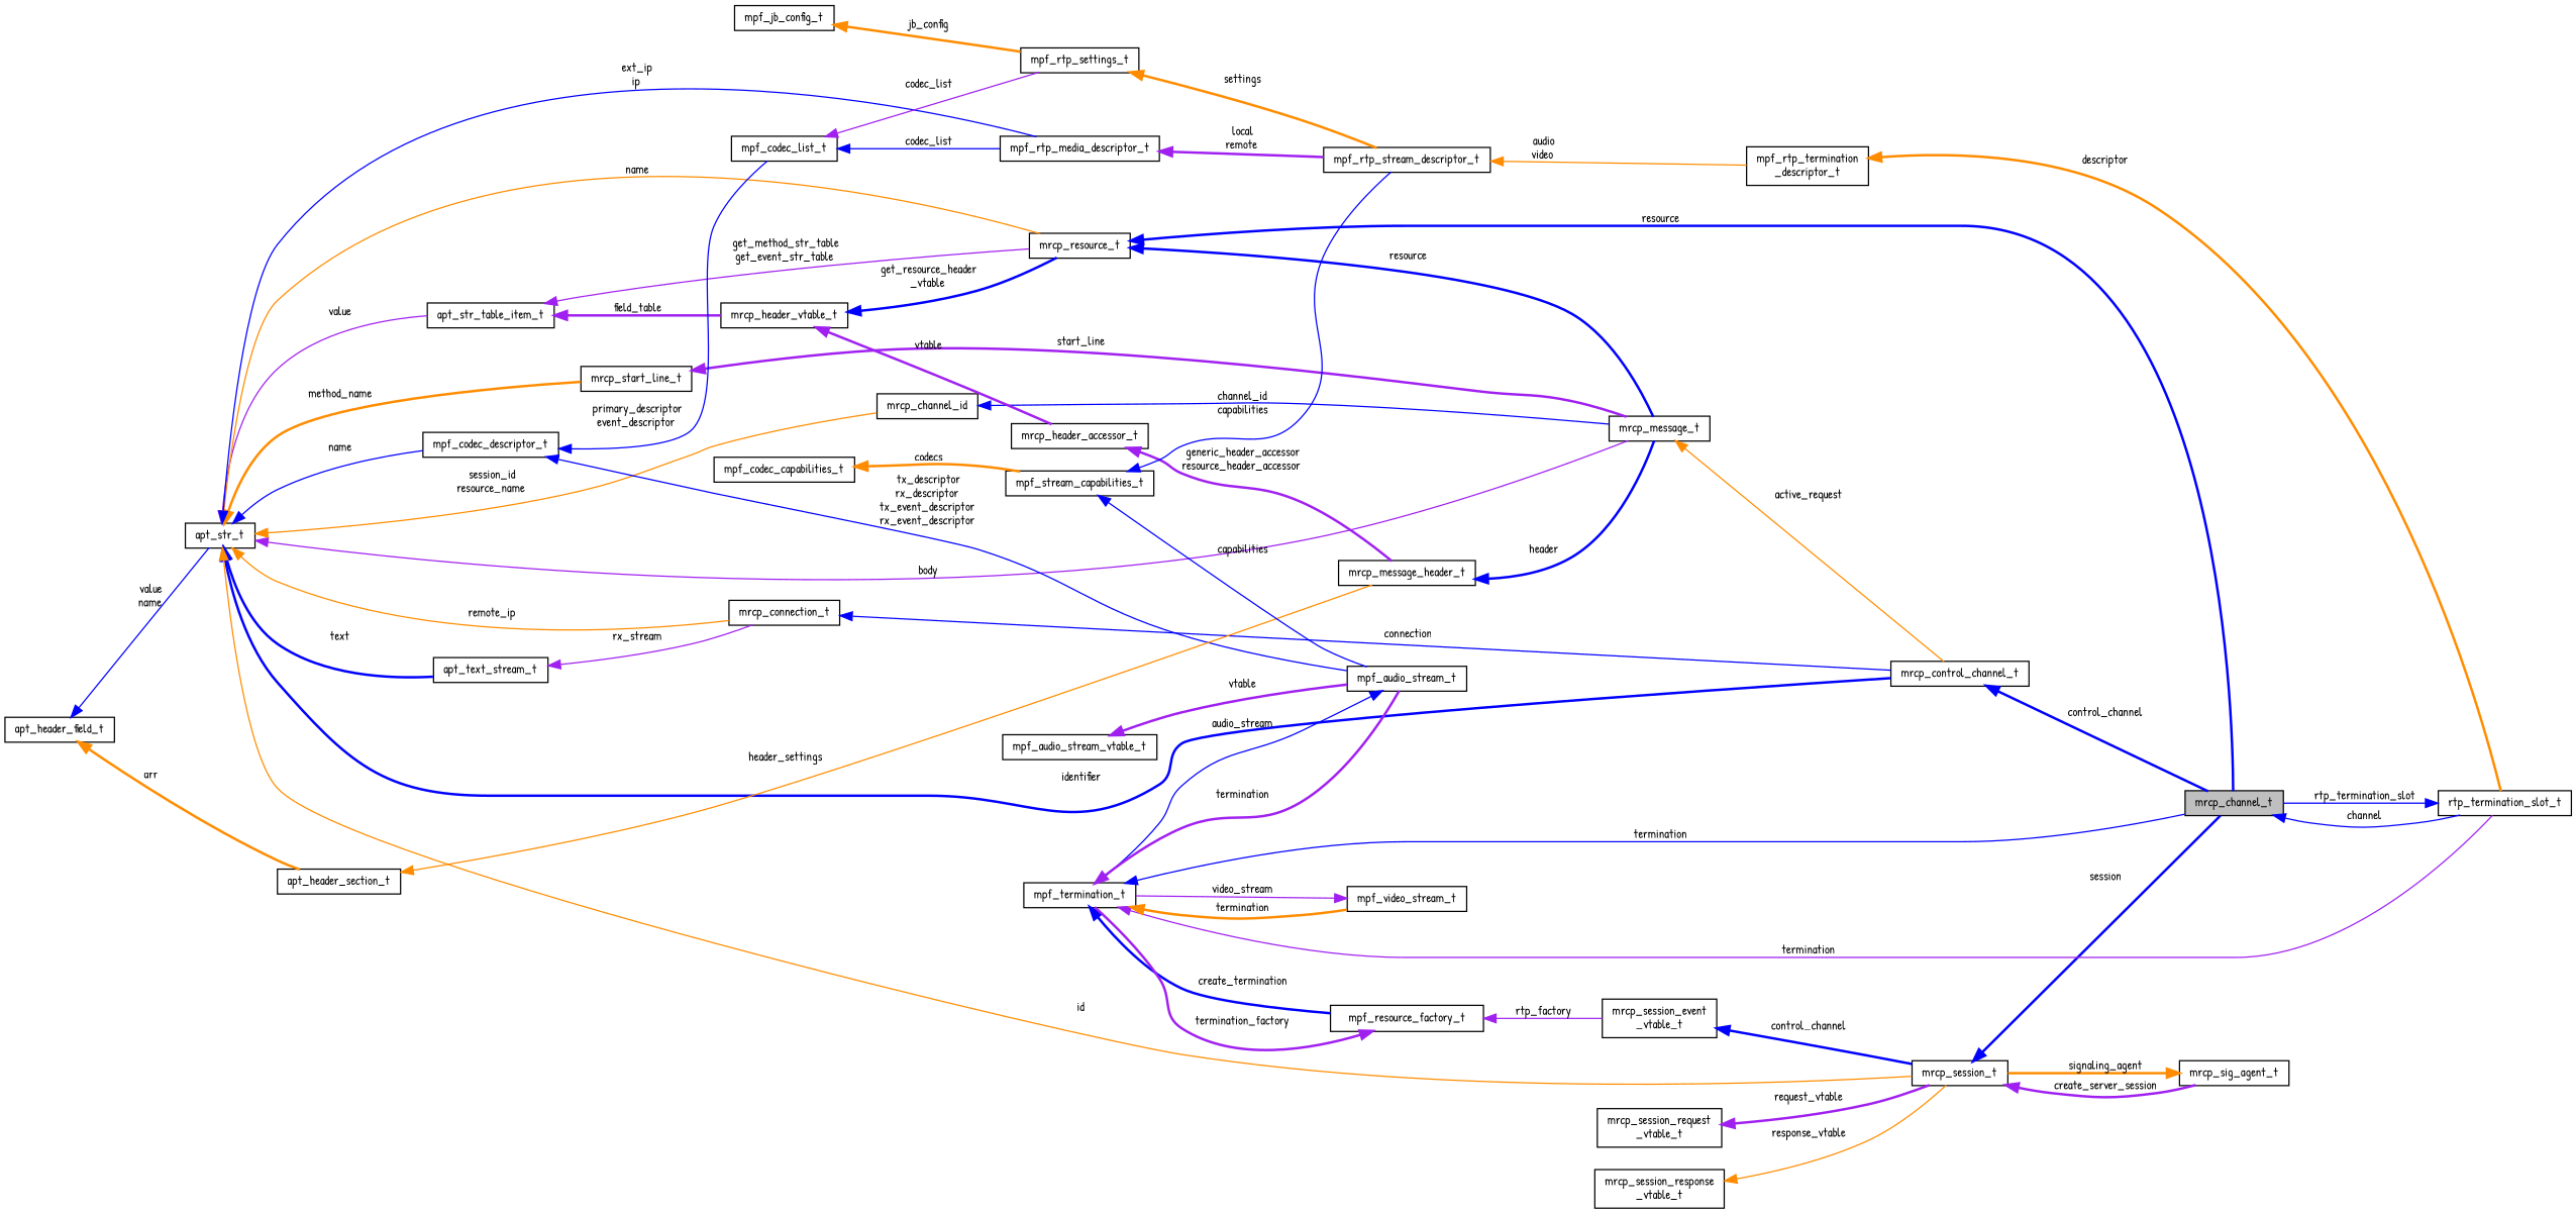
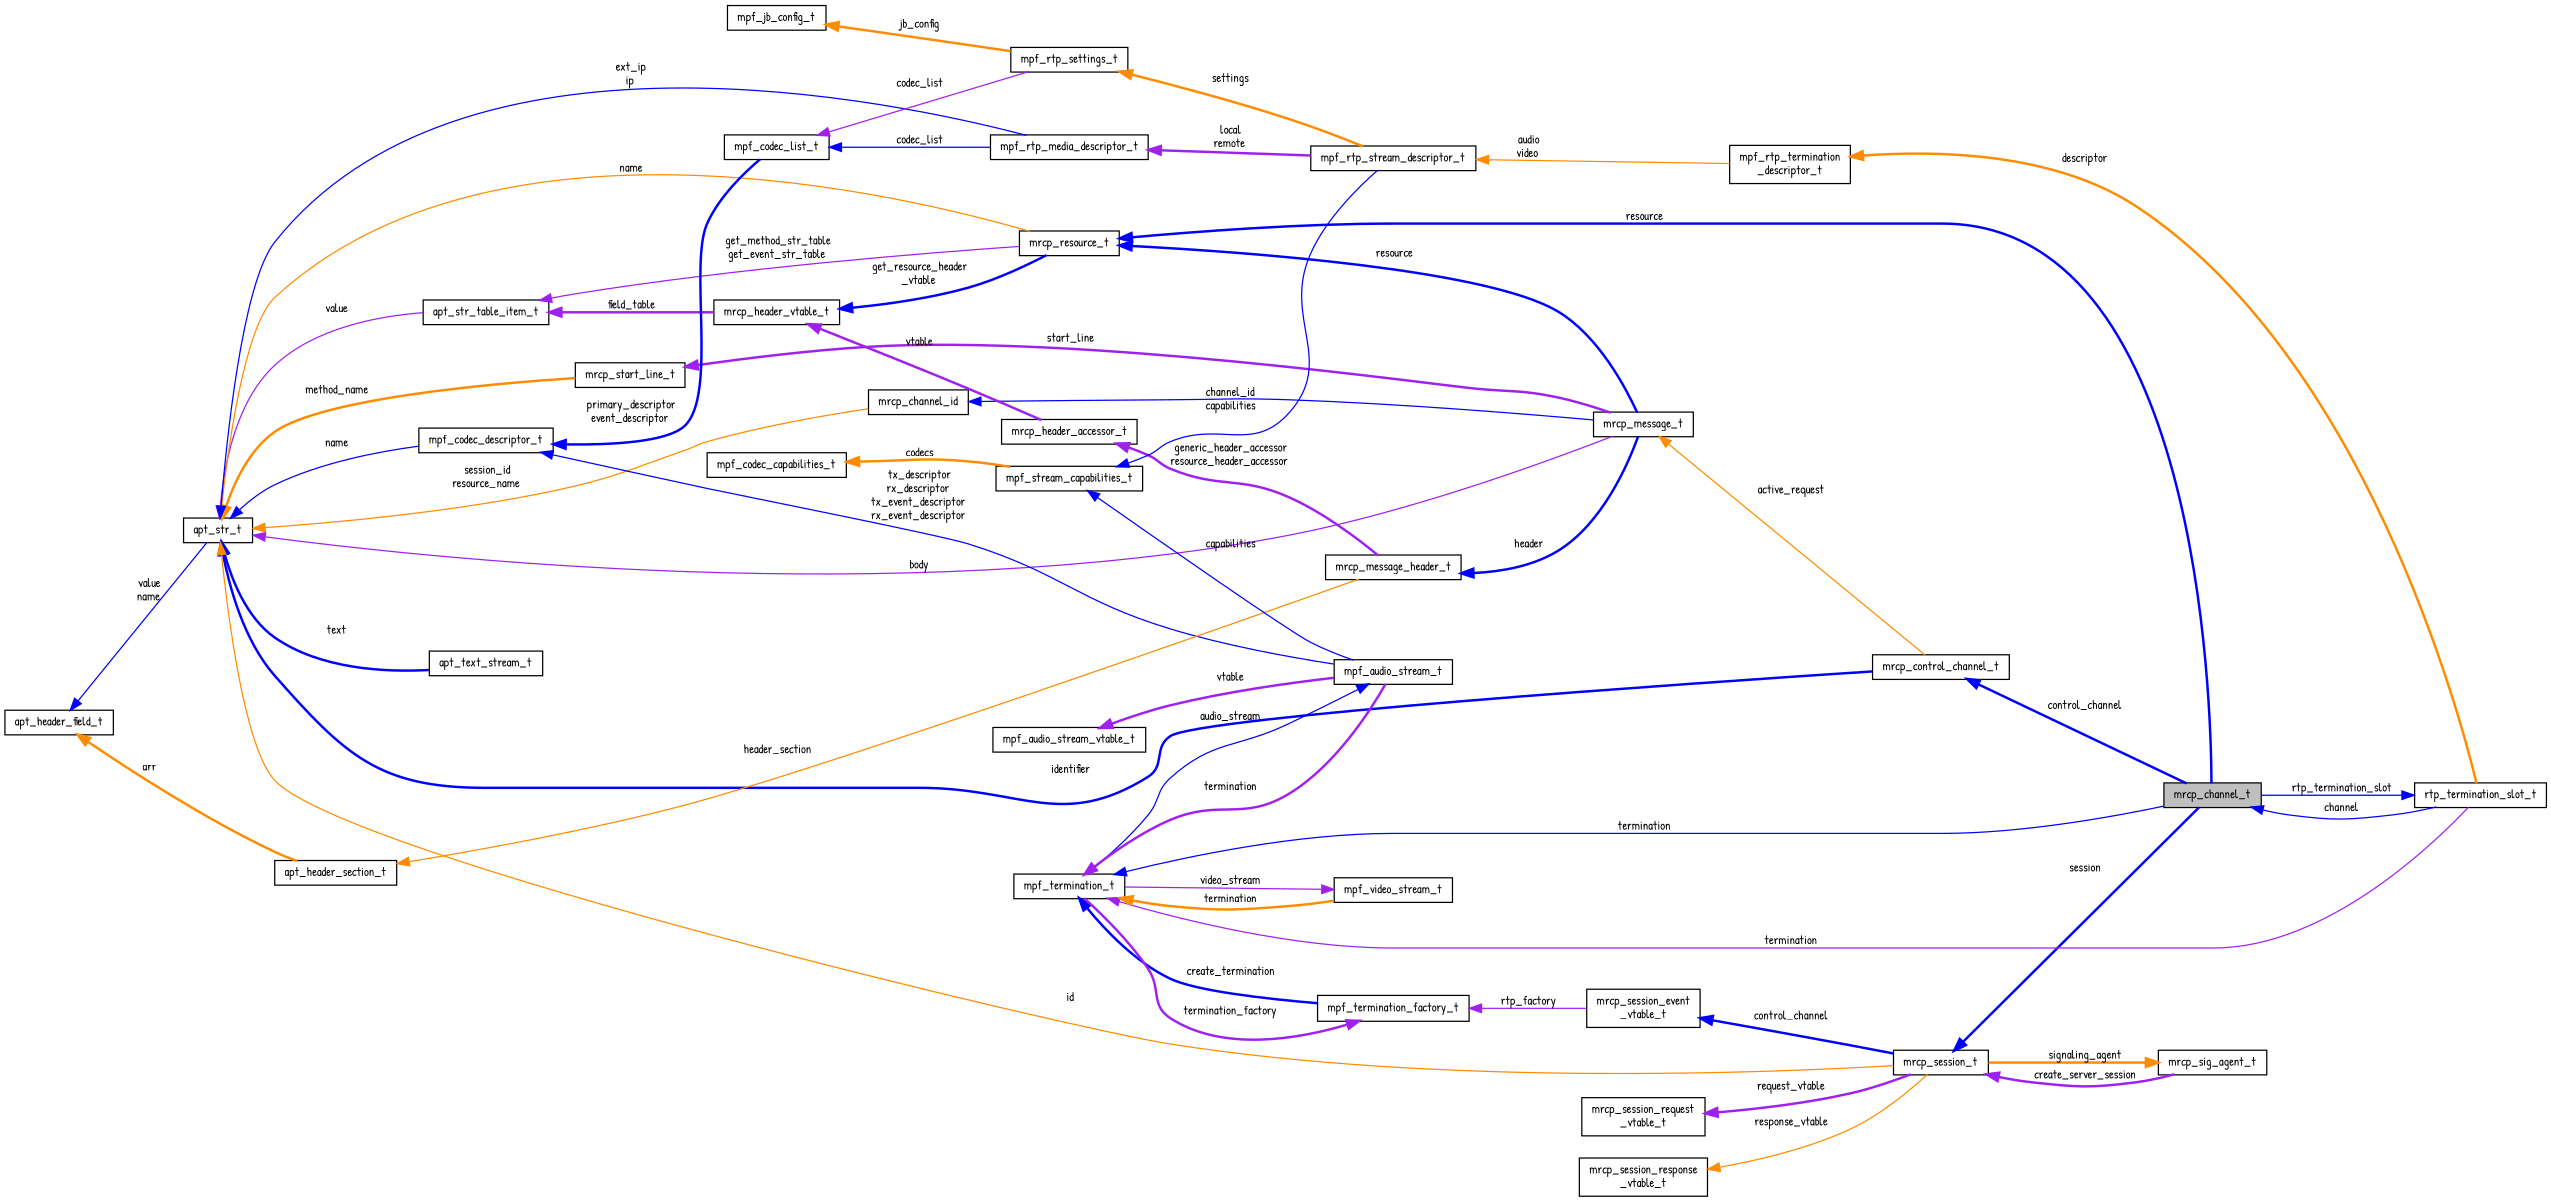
  digraph {
    fontname="Patrick Hand"
    rankdir=LR
    node [color=black fillcolor=white fontname="Patrick Hand" fontsize=10 shape=record style=filled]
    edge [color=blue dir=back fontname="Patrick Hand" fontsize=10 labelfontname=Helvetica labelfontsize=10 style=solid]
    n1 [fillcolor=grey75 fontcolor=black height=0.2 label=mrcp_channel_t width=0.4]
    n2 [height=0.2 label=rtp_termination_slot_t width=0.4]
    n3 [height=0.2 label=mrcp_control_channel_t width=0.4]
    n4 [height=0.2 label=apt_str_t width=0.4]
-   n5 [height=0.2 label=mrcp_connection_t width=0.4]
    n6 [height=0.2 label=apt_text_stream_t width=0.4]
    n7 [height=0.2 label=mrcp_message_t width=0.4]
    n8 [height=0.2 label=mrcp_start_line_t width=0.4]
    n9 [height=0.2 label=apt_str_table_item_t width=0.4]
    n10 [height=0.2 label=mrcp_resource_t width=0.4]
    n11 [height=0.2 label=mrcp_channel_id width=0.4]
    n12 [height=0.2 label=mpf_codec_descriptor_t width=0.4]
    n13 [height=0.2 label=mpf_rtp_media_descriptor_t width=0.4]
    n14 [height=0.2 label=mrcp_session_t width=0.4]
    n15 [height=0.2 label=apt_header_field_t width=0.4]
    n16 [height=0.2 label=apt_header_section_t width=0.4]
    n17 [height=0.2 label=mrcp_header_vtable_t width=0.4]
    n18 [height=0.2 label=mpf_audio_stream_t width=0.4]
    n19 [height=0.2 label=mpf_codec_list_t width=0.4]
    n20 [height=0.2 label=mpf_rtp_stream_descriptor_t width=0.4]
    n21 [height=0.2 label=mrcp_sig_agent_t width=0.4]
    n22 [height=0.2 label=mrcp_message_header_t width=0.4]
    n23 [height=0.2 label=mrcp_header_accessor_t width=0.4]
    n24 [height=0.2 label=mpf_termination_t width=0.4]
-   n25 [height=0.2 label=mpf_resource_factory_t width=0.4]
+   n25 [height=0.2 label=mpf_termination_factory_t width=0.4]
    n26 [height=0.2 label=mpf_video_stream_t width=0.4]
    n27 [height=0.2 label="mrcp_session_event\l_vtable_t" width=0.4]
    n28 [height=0.2 label=mpf_audio_stream_vtable_t width=0.4]
    n29 [height=0.2 label=mpf_stream_capabilities_t width=0.4]
    n30 [height=0.2 label="mpf_rtp_termination\l_descriptor_t" width=0.4]
    n31 [height=0.2 label=mpf_codec_capabilities_t width=0.4]
    n32 [height=0.2 label=mpf_rtp_settings_t width=0.4]
    n33 [height=0.2 label=mpf_jb_config_t width=0.4]
    n34 [height=0.2 label="mrcp_session_request\l_vtable_t" width=0.4]
    n35 [height=0.2 label="mrcp_session_response\l_vtable_t" width=0.4]
    n1 -> n2 [label=" channel"]
    n2 -> n1 [label=" rtp_termination_slot"]
    n3 -> n1 [label=" control_channel" style=bold]
    n4 -> n3 [label=" identifier" style=bold]
-   n4 -> n5 [color=darkorange label=" remote_ip"]
    n4 -> n6 [label=" text" style=bold]
    n4 -> n7 [color=purple label=" body"]
    n4 -> n8 [color=darkorange label=" method_name" style=bold]
    n4 -> n9 [color=purple label=" value"]
    n4 -> n10 [color=darkorange label=" name"]
    n4 -> n11 [color=darkorange label=" session_id\nresource_name"]
    n4 -> n12 [label=" name"]
    n4 -> n13 [label=" ext_ip\nip"]
    n4 -> n14 [color=darkorange label=" id"]
-   n5 -> n3 [label=" connection"]
-   n6 -> n5 [color=purple label=" rx_stream"]
    n7 -> n3 [color=darkorange label=" active_request"]
    n8 -> n7 [color=purple label=" start_line" style=bold]
    n9 -> n10 [color=purple label=" get_method_str_table\nget_event_str_table"]
    n9 -> n17 [color=purple label=" field_table" style=bold]
    n10 -> n1 [label=" resource" style=bold]
    n10 -> n7 [label=" resource" style=bold]
    n11 -> n7 [label=" channel_id"]
    n12 -> n18 [label=" tx_descriptor\nrx_descriptor\ntx_event_descriptor\nrx_event_descriptor"]
-   n12 -> n19 [label=" primary_descriptor\nevent_descriptor"]
+   n12 -> n19 [label=" primary_descriptor\nevent_descriptor" style=bold]
    n13 -> n20 [color=purple label=" local\nremote" style=bold]
    n14 -> n1 [label=" session" style=bold]
    n14 -> n21 [color=purple label=" create_server_session" style=bold]
    n15 -> n4 [label=" value\nname"]
    n15 -> n16 [color=darkorange label=" arr" style=bold]
-   n16 -> n22 [color=darkorange label=" header_settings"]
+   n16 -> n22 [color=darkorange label=" header_section"]
    n17 -> n10 [label=" get_resource_header\l_vtable" style=bold]
    n17 -> n23 [color=purple label=" vtable" style=bold]
    n18 -> n24 [label=" audio_stream"]
    n19 -> n13 [label=" codec_list"]
    n19 -> n32 [color=purple label=" codec_list"]
    n20 -> n30 [color=darkorange label=" audio\nvideo"]
    n21 -> n14 [color=darkorange label=" signaling_agent" style=bold]
    n22 -> n7 [label=" header" style=bold]
    n23 -> n22 [color=purple label=" generic_header_accessor\nresource_header_accessor" style=bold]
    n24 -> n1 [label=" termination"]
    n24 -> n2 [color=purple label=" termination"]
    n24 -> n18 [color=purple label=" termination" style=bold]
    n24 -> n25 [label=" create_termination" style=bold]
    n24 -> n26 [color=darkorange label=" termination" style=bold]
    n25 -> n24 [color=purple label=" termination_factory" style=bold]
    n25 -> n27 [color=purple label=" rtp_factory"]
    n26 -> n24 [color=purple label=" video_stream"]
    n27 -> n14 [label=" control_channel" style=bold]
    n28 -> n18 [color=purple label=" vtable" style=bold]
    n29 -> n18 [label=" capabilities"]
    n29 -> n20 [label=" capabilities"]
    n30 -> n2 [color=darkorange label=" descriptor" style=bold]
    n31 -> n29 [color=darkorange label=" codecs" style=bold]
    n32 -> n20 [color=darkorange label=" settings" style=bold]
    n33 -> n32 [color=darkorange label=" jb_config" style=bold]
    n34 -> n14 [color=purple label=" request_vtable" style=bold]
    n35 -> n14 [color=darkorange label=" response_vtable"]
  }
